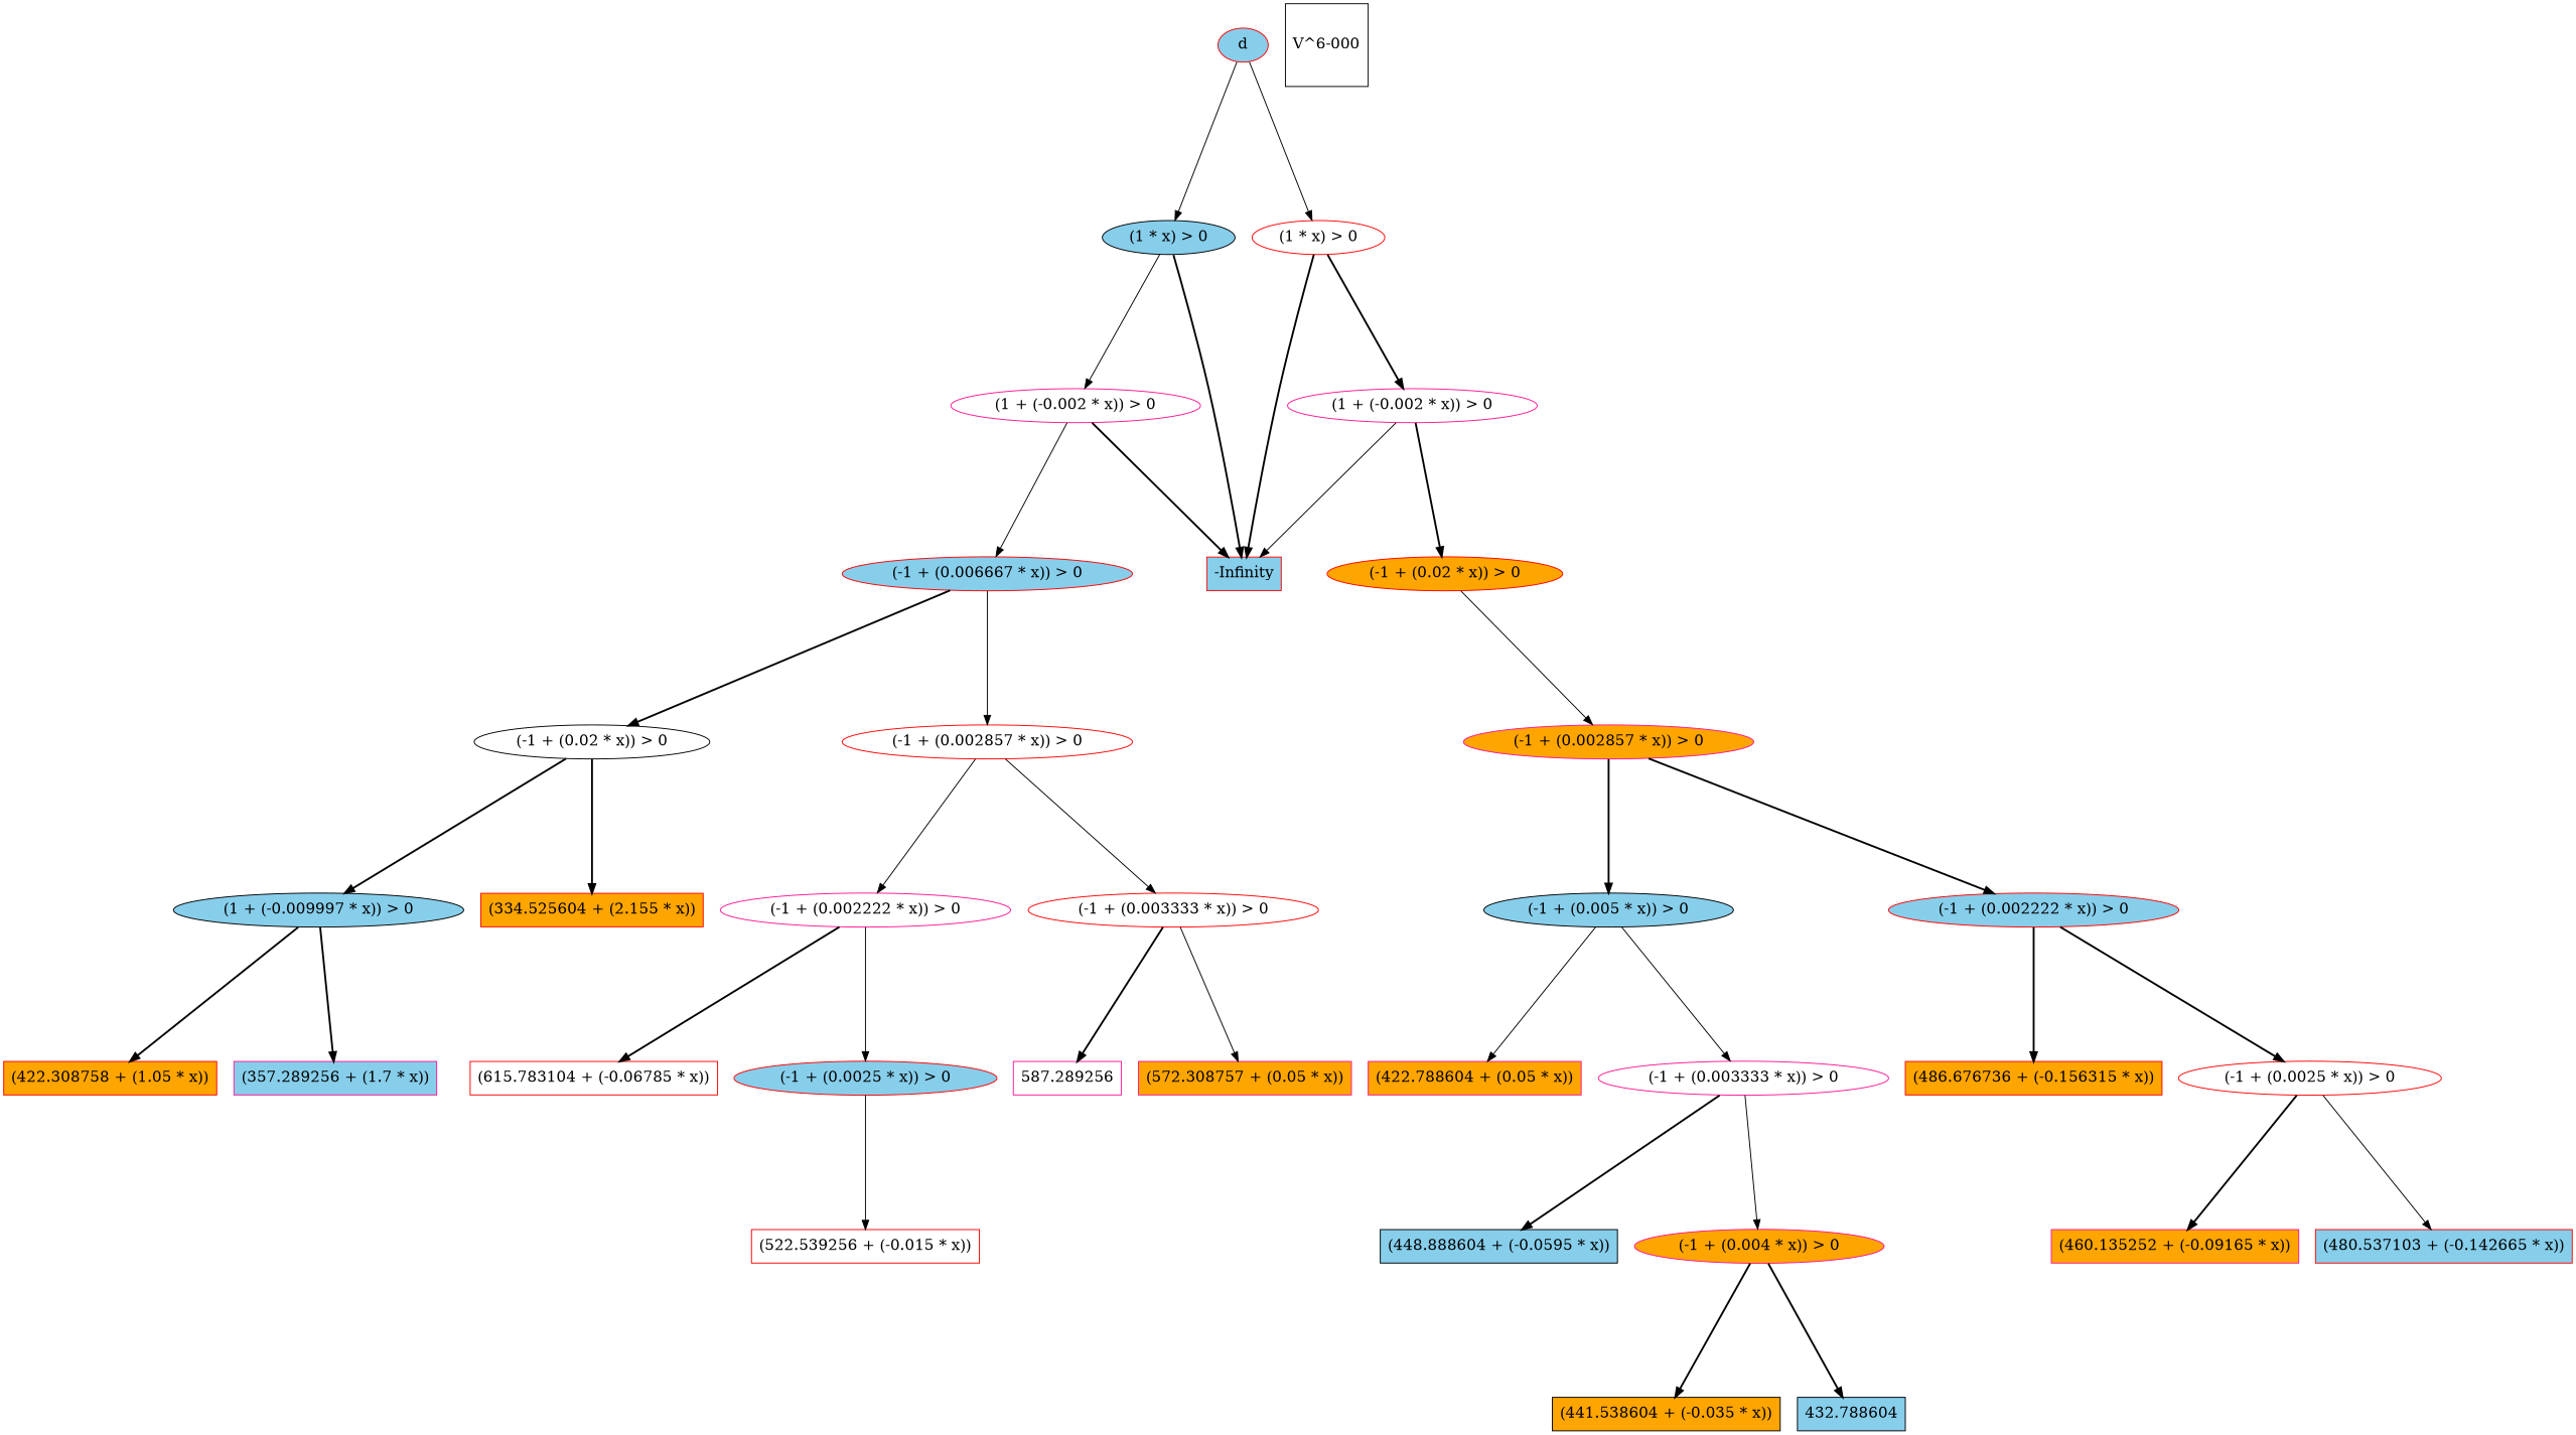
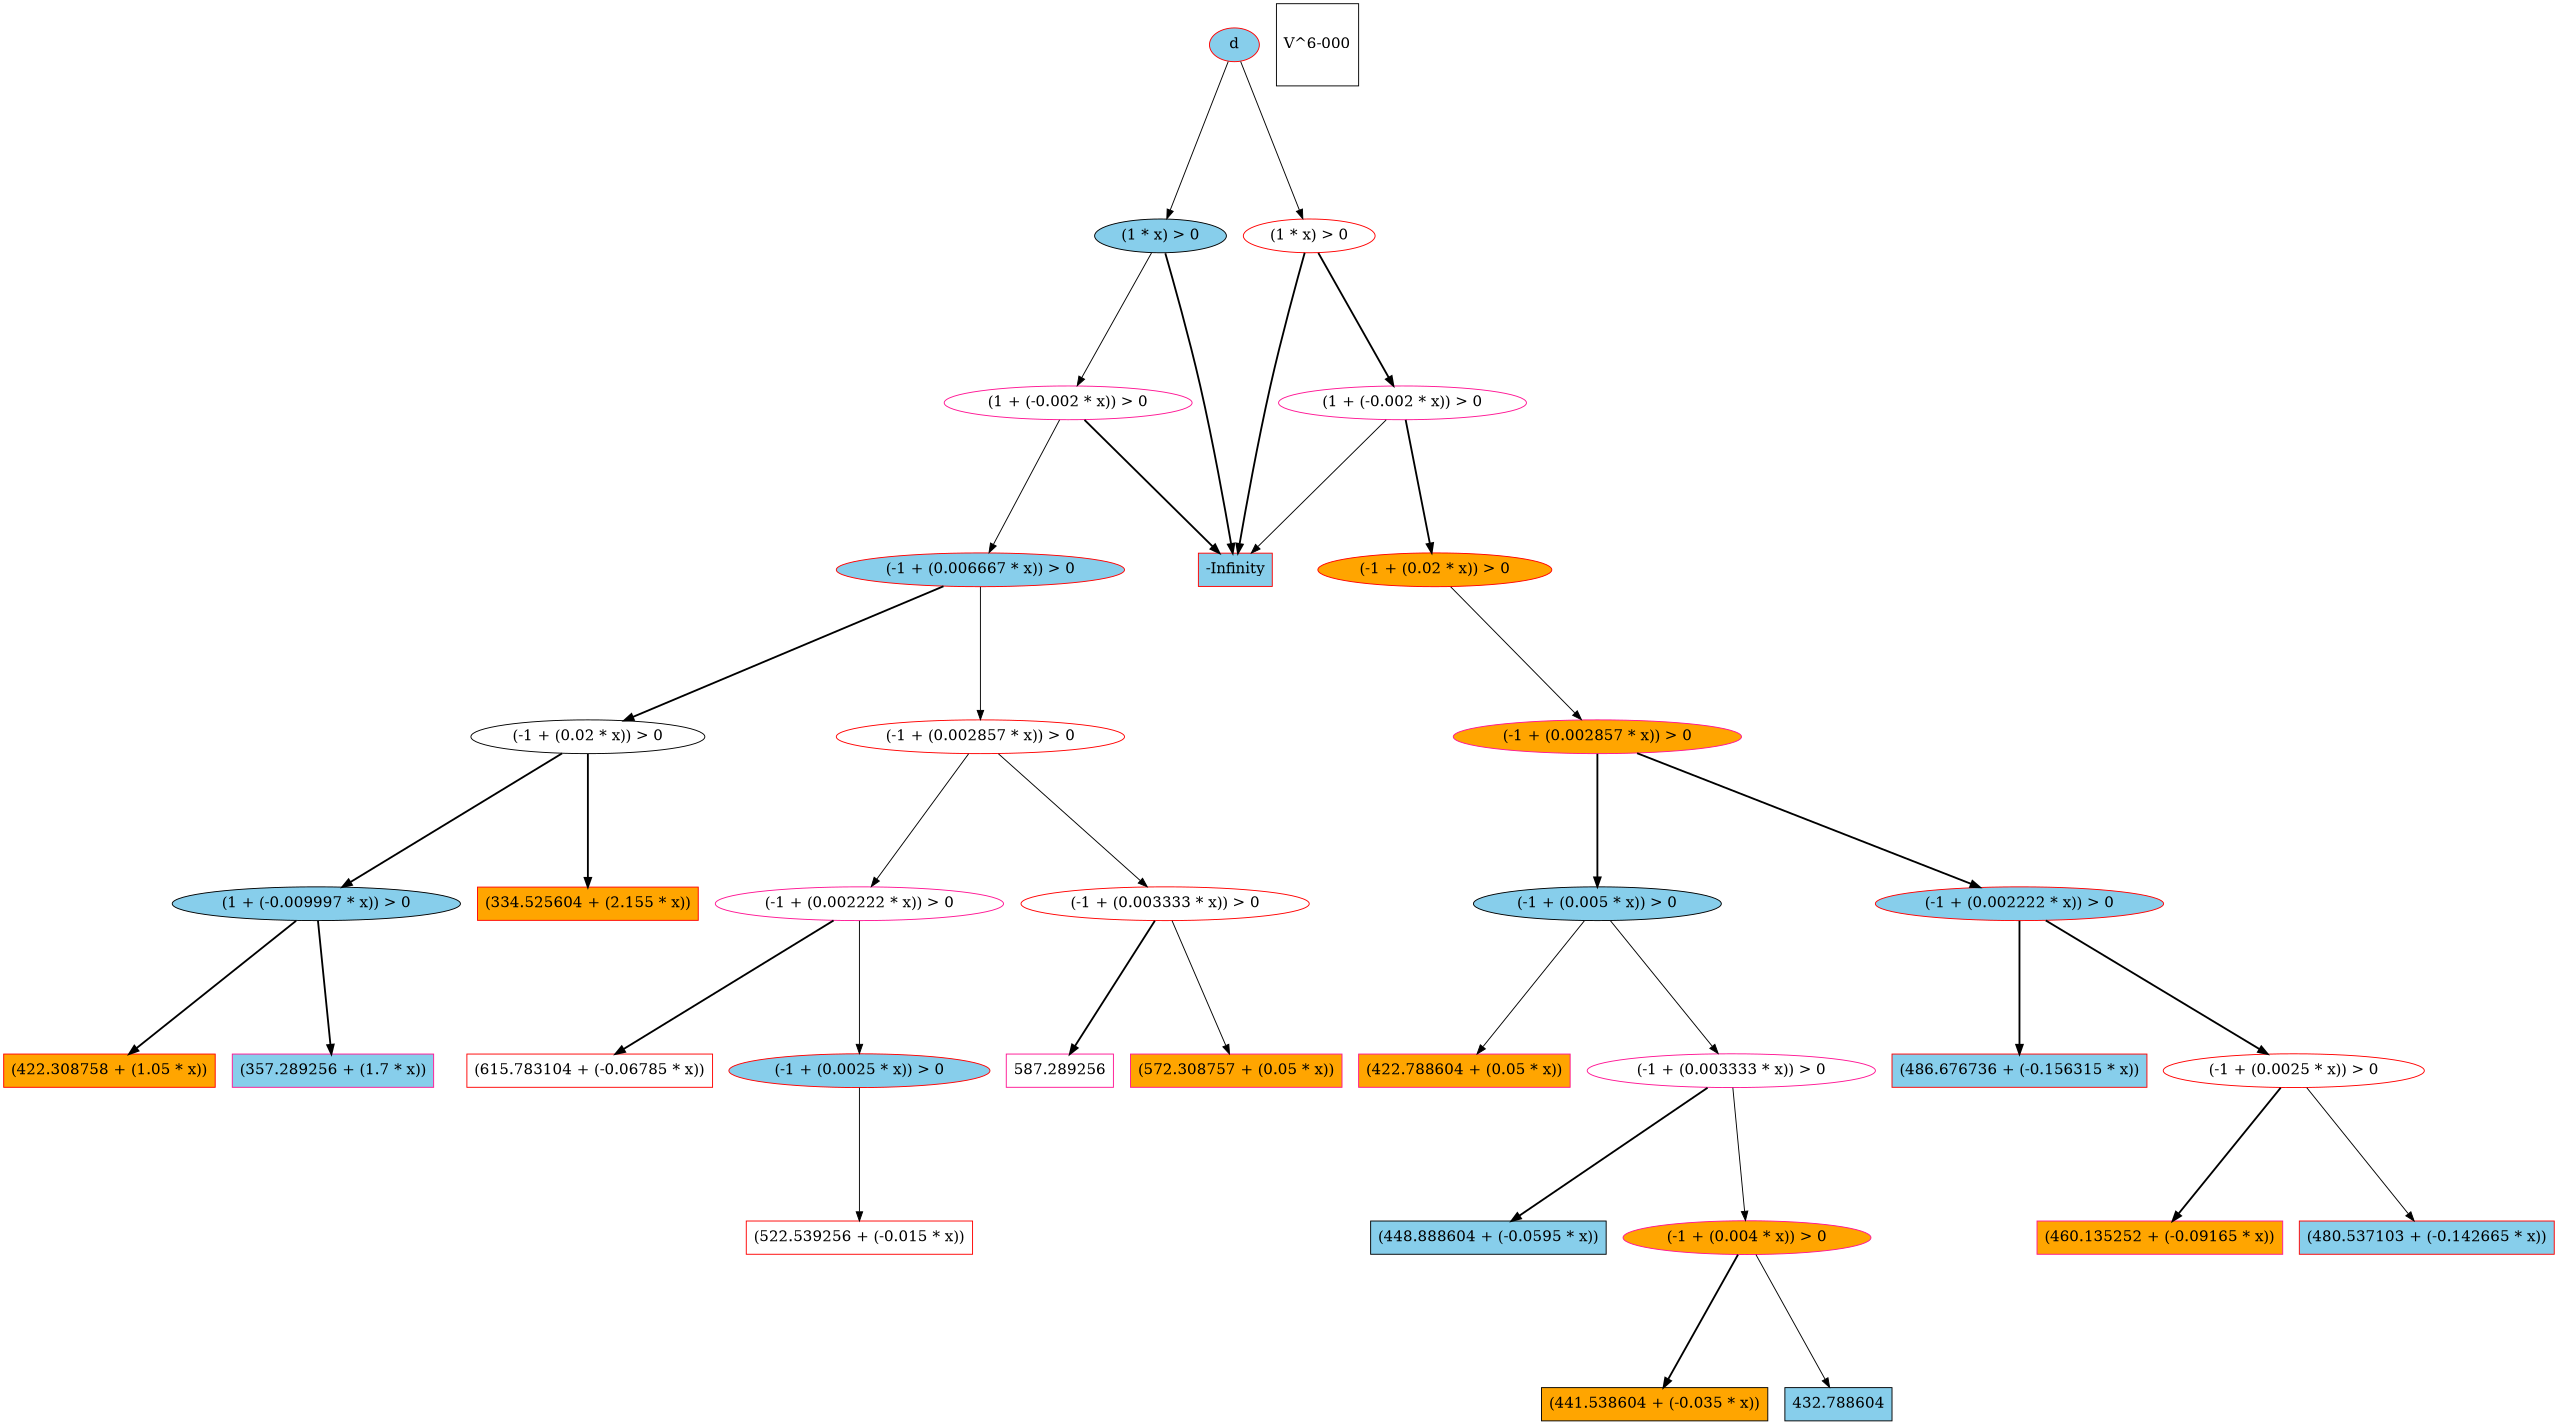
  digraph {
    fontname=Helvetica
    fontsize=16
    ranksep=2.00
    node [color=red fillcolor=white fontsize=16 shape=ellipse style=filled]
    edge [color=black style=bold]
    n1 [color=deeppink fillcolor=orange label="(422.788604 + (0.05 * x))" shape=box]
    n2 [label="(522.539256 + (-0.015 * x))" shape=box]
    n3 [color=black fillcolor=skyblue label="(448.888604 + (-0.0595 * x))" shape=box]
    n4 [color=deeppink label="(1 + (-0.002 * x)) > 0"]
    n5 [fillcolor=skyblue label="(-1 + (0.006667 * x)) > 0"]
    n6 [fillcolor=skyblue label="-Infinity" shape=box]
    n7 [color=black label="(-1 + (0.02 * x)) > 0"]
    n8 [label="(-1 + (0.002857 * x)) > 0"]
    n9 [color=black fillcolor=skyblue label="(1 + (-0.009997 * x)) > 0"]
    n10 [fillcolor=orange label="(334.525604 + (2.155 * x))" shape=box]
    n11 [fillcolor=orange label="(422.308758 + (1.05 * x))" shape=box]
    n12 [color=deeppink fillcolor=skyblue label="(357.289256 + (1.7 * x))" shape=box]
    n13 [color=deeppink label="(-1 + (0.002222 * x)) > 0"]
    n14 [label="(615.783104 + (-0.06785 * x))" shape=box]
    n15 [fillcolor=skyblue label="(-1 + (0.0025 * x)) > 0"]
    n16 [label="(-1 + (0.003333 * x)) > 0"]
    n17 [color=deeppink label=587.289256 shape=box]
    n18 [color=deeppink fillcolor=orange label="(572.308757 + (0.05 * x))" shape=box]
    n19 [color=deeppink fillcolor=orange label="(460.135252 + (-0.09165 * x))" shape=box]
    n20 [color=black fillcolor=skyblue label="(1 * x) > 0"]
    n21 [fillcolor=skyblue label=d]
    n22 [label="(1 * x) > 0"]
    n23 [color=deeppink label="(1 + (-0.002 * x)) > 0"]
    n24 [fillcolor=skyblue label="(480.537103 + (-0.142665 * x))" shape=box]
-   n25 [fillcolor=orange label="(486.676736 + (-0.156315 * x))" shape=box]
+   n25 [fillcolor=skyblue label="(486.676736 + (-0.156315 * x))" shape=box]
    n26 [color=deeppink fillcolor=orange label="(-1 + (0.004 * x)) > 0"]
    n27 [color=black fillcolor=orange label="(441.538604 + (-0.035 * x))" shape=box]
    n28 [color=black fillcolor=skyblue label=432.788604 shape=box]
    n29 [label="(-1 + (0.0025 * x)) > 0"]
    n30 [color=black fillcolor=skyblue label="(-1 + (0.005 * x)) > 0"]
    n31 [color=deeppink label="(-1 + (0.003333 * x)) > 0"]
    n32 [fillcolor=orange label="(-1 + (0.02 * x)) > 0"]
    n33 [color=deeppink fillcolor=orange label="(-1 + (0.002857 * x)) > 0"]
    n34 [fillcolor=skyblue label="(-1 + (0.002222 * x)) > 0"]
    n35 [color=black label="V^6-000" shape=square]
    n4 -> n5 [style=solid]
    n4 -> n6
    n5 -> n7
    n5 -> n8 [style=solid]
    n7 -> n9
    n7 -> n10
    n8 -> n13 [style=solid]
    n8 -> n16 [style=solid]
    n9 -> n11
    n9 -> n12
    n13 -> n14
    n13 -> n15 [style=solid]
    n15 -> n2 [style=solid]
    n16 -> n17
    n16 -> n18 [style=solid]
    n20 -> n4 [style=solid]
    n20 -> n6
    n21 -> n20 [style=solid]
    n21 -> n22 [style=solid]
    n22 -> n6
    n22 -> n23
    n23 -> n6 [style=solid]
    n23 -> n32
    n26 -> n27
-   n26 -> n28
+   n26 -> n28 [style=solid]
    n29 -> n19
    n29 -> n24 [style=solid]
    n30 -> n1 [style=solid]
    n30 -> n31 [style=solid]
    n31 -> n3
    n31 -> n26 [style=solid]
    n32 -> n33 [style=solid]
    n33 -> n30
    n33 -> n34
    n34 -> n25
    n34 -> n29
  }
